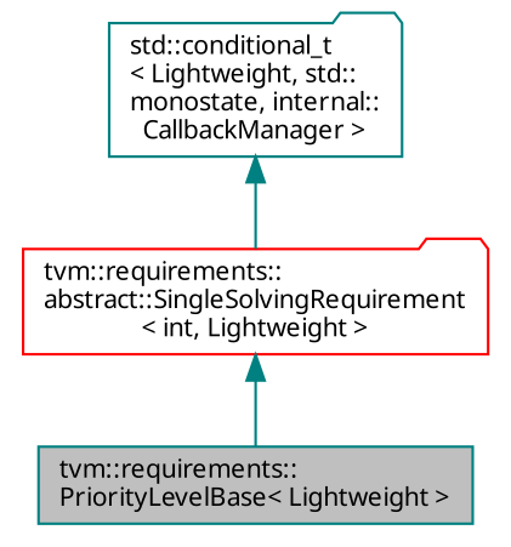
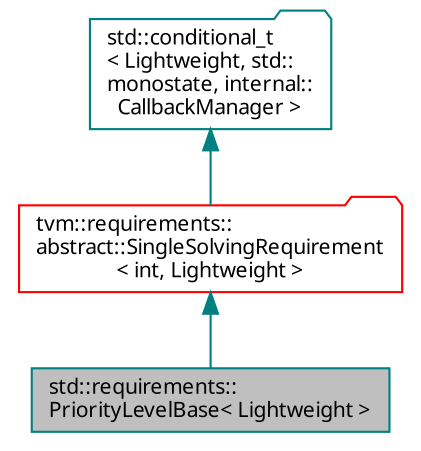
  digraph {
    fontname="Noto Sans"
    node [color=teal fillcolor=white fontname="Noto Sans" fontsize=10 shape=folder style=filled]
    edge [color=teal dir=back fontname="Noto Sans" fontsize=10 labelfontname=Helvetica labelfontsize=10 style=solid]
-   n1 [fillcolor=grey75 fontcolor=black height=0.2 label="tvm::requirements::\lPriorityLevelBase\< Lightweight \>" shape=box width=0.4]
+   n1 [fillcolor=grey75 fontcolor=black height=0.2 label="std::requirements::\lPriorityLevelBase\< Lightweight \>" shape=box width=0.4]
    n2 [color=red height=0.2 label="tvm::requirements::\labstract::SingleSolvingRequirement\l\< int, Lightweight \>" width=0.4]
    n3 [height=0.2 label="std::conditional_t\l\< Lightweight, std::\lmonostate, internal::\lCallbackManager \>" width=0.4]
    n2 -> n1
    n3 -> n2
  }
